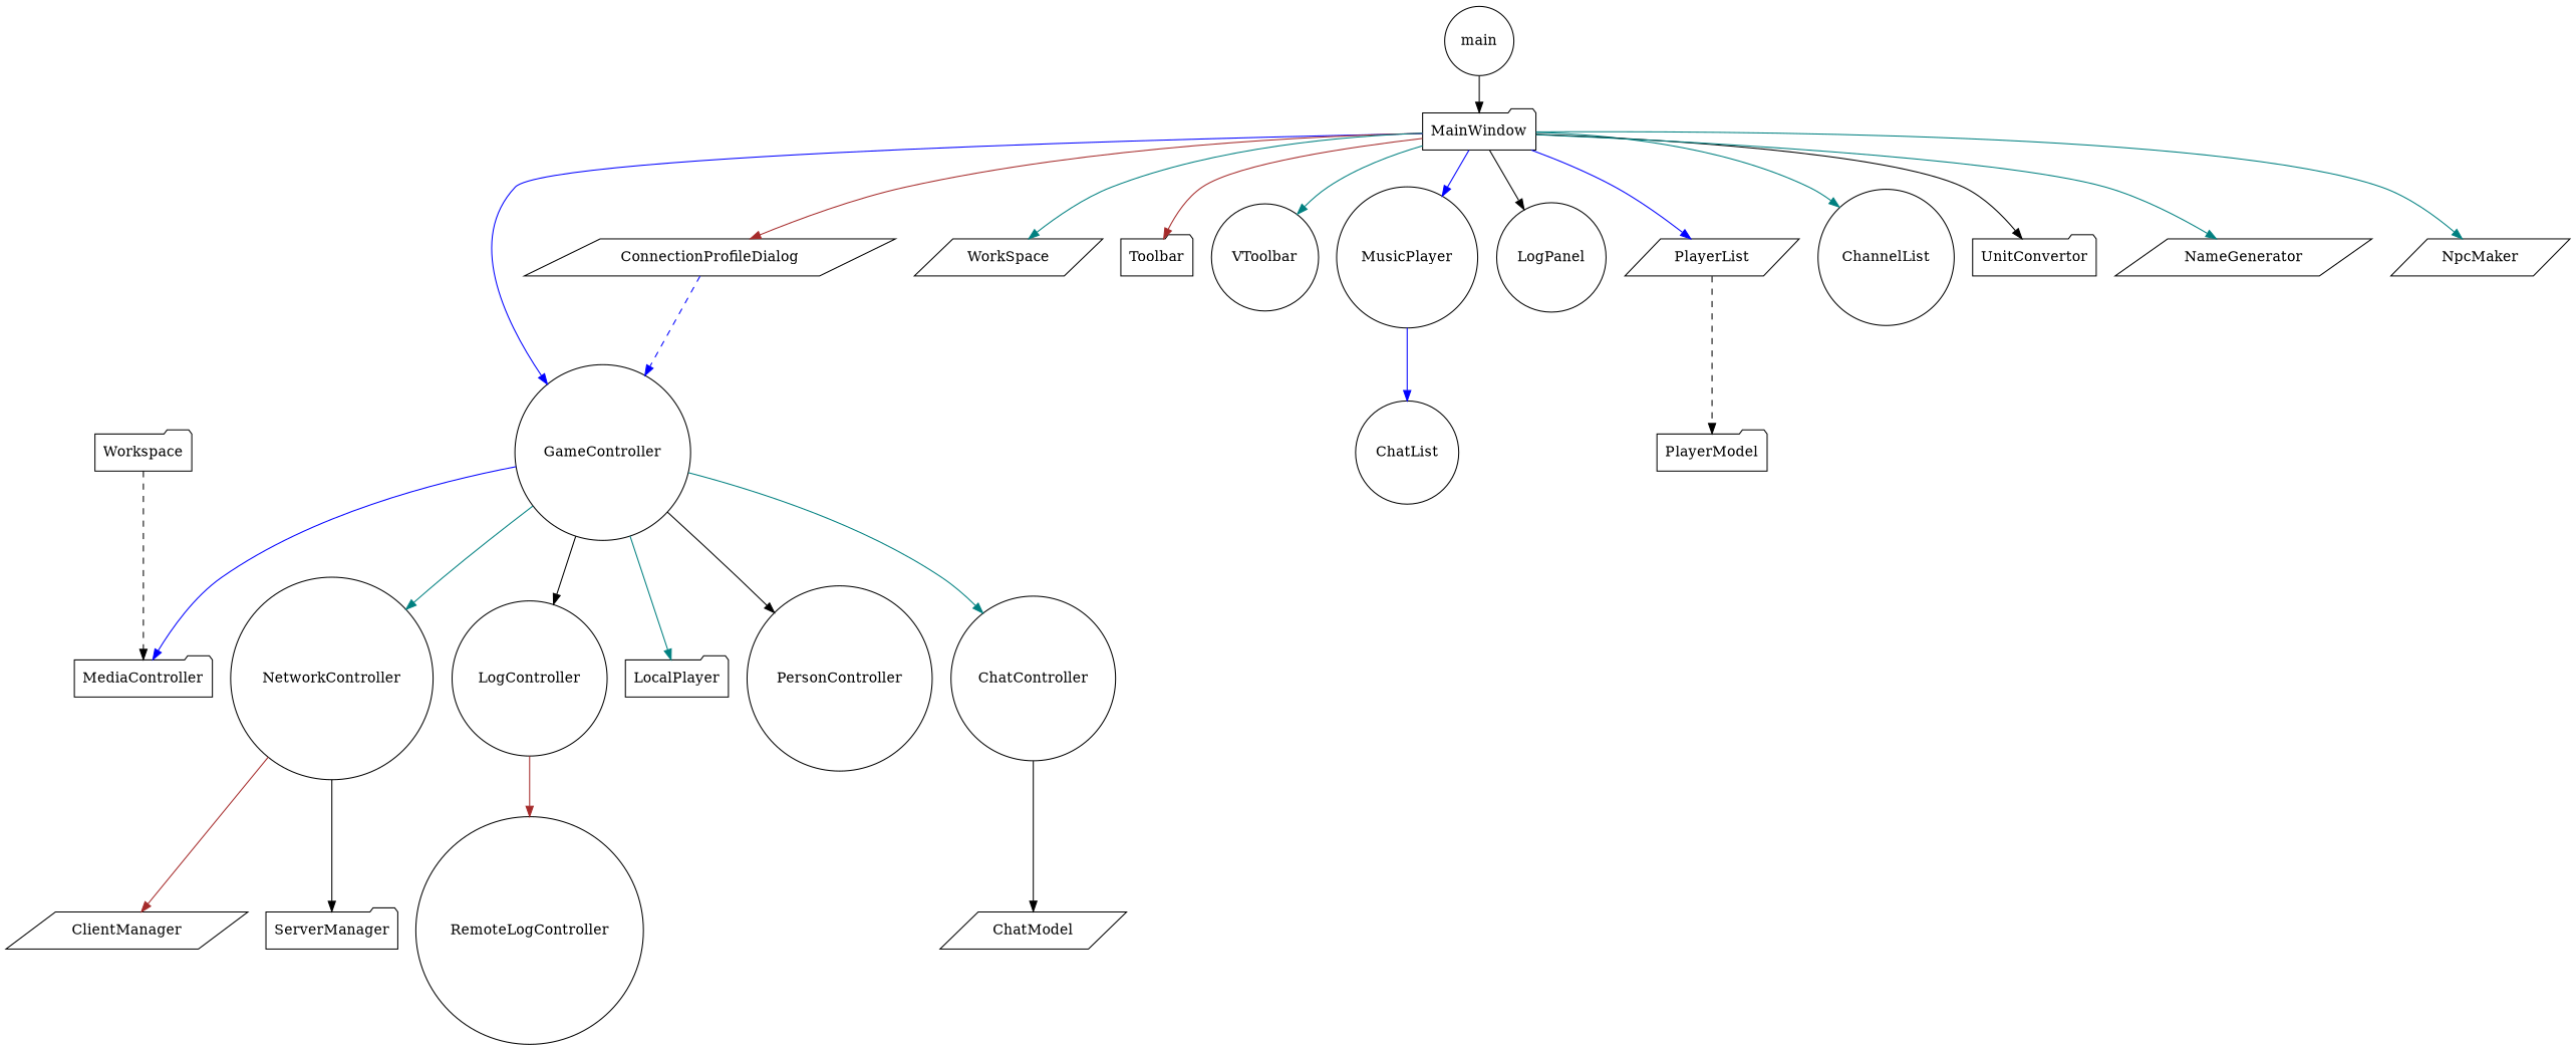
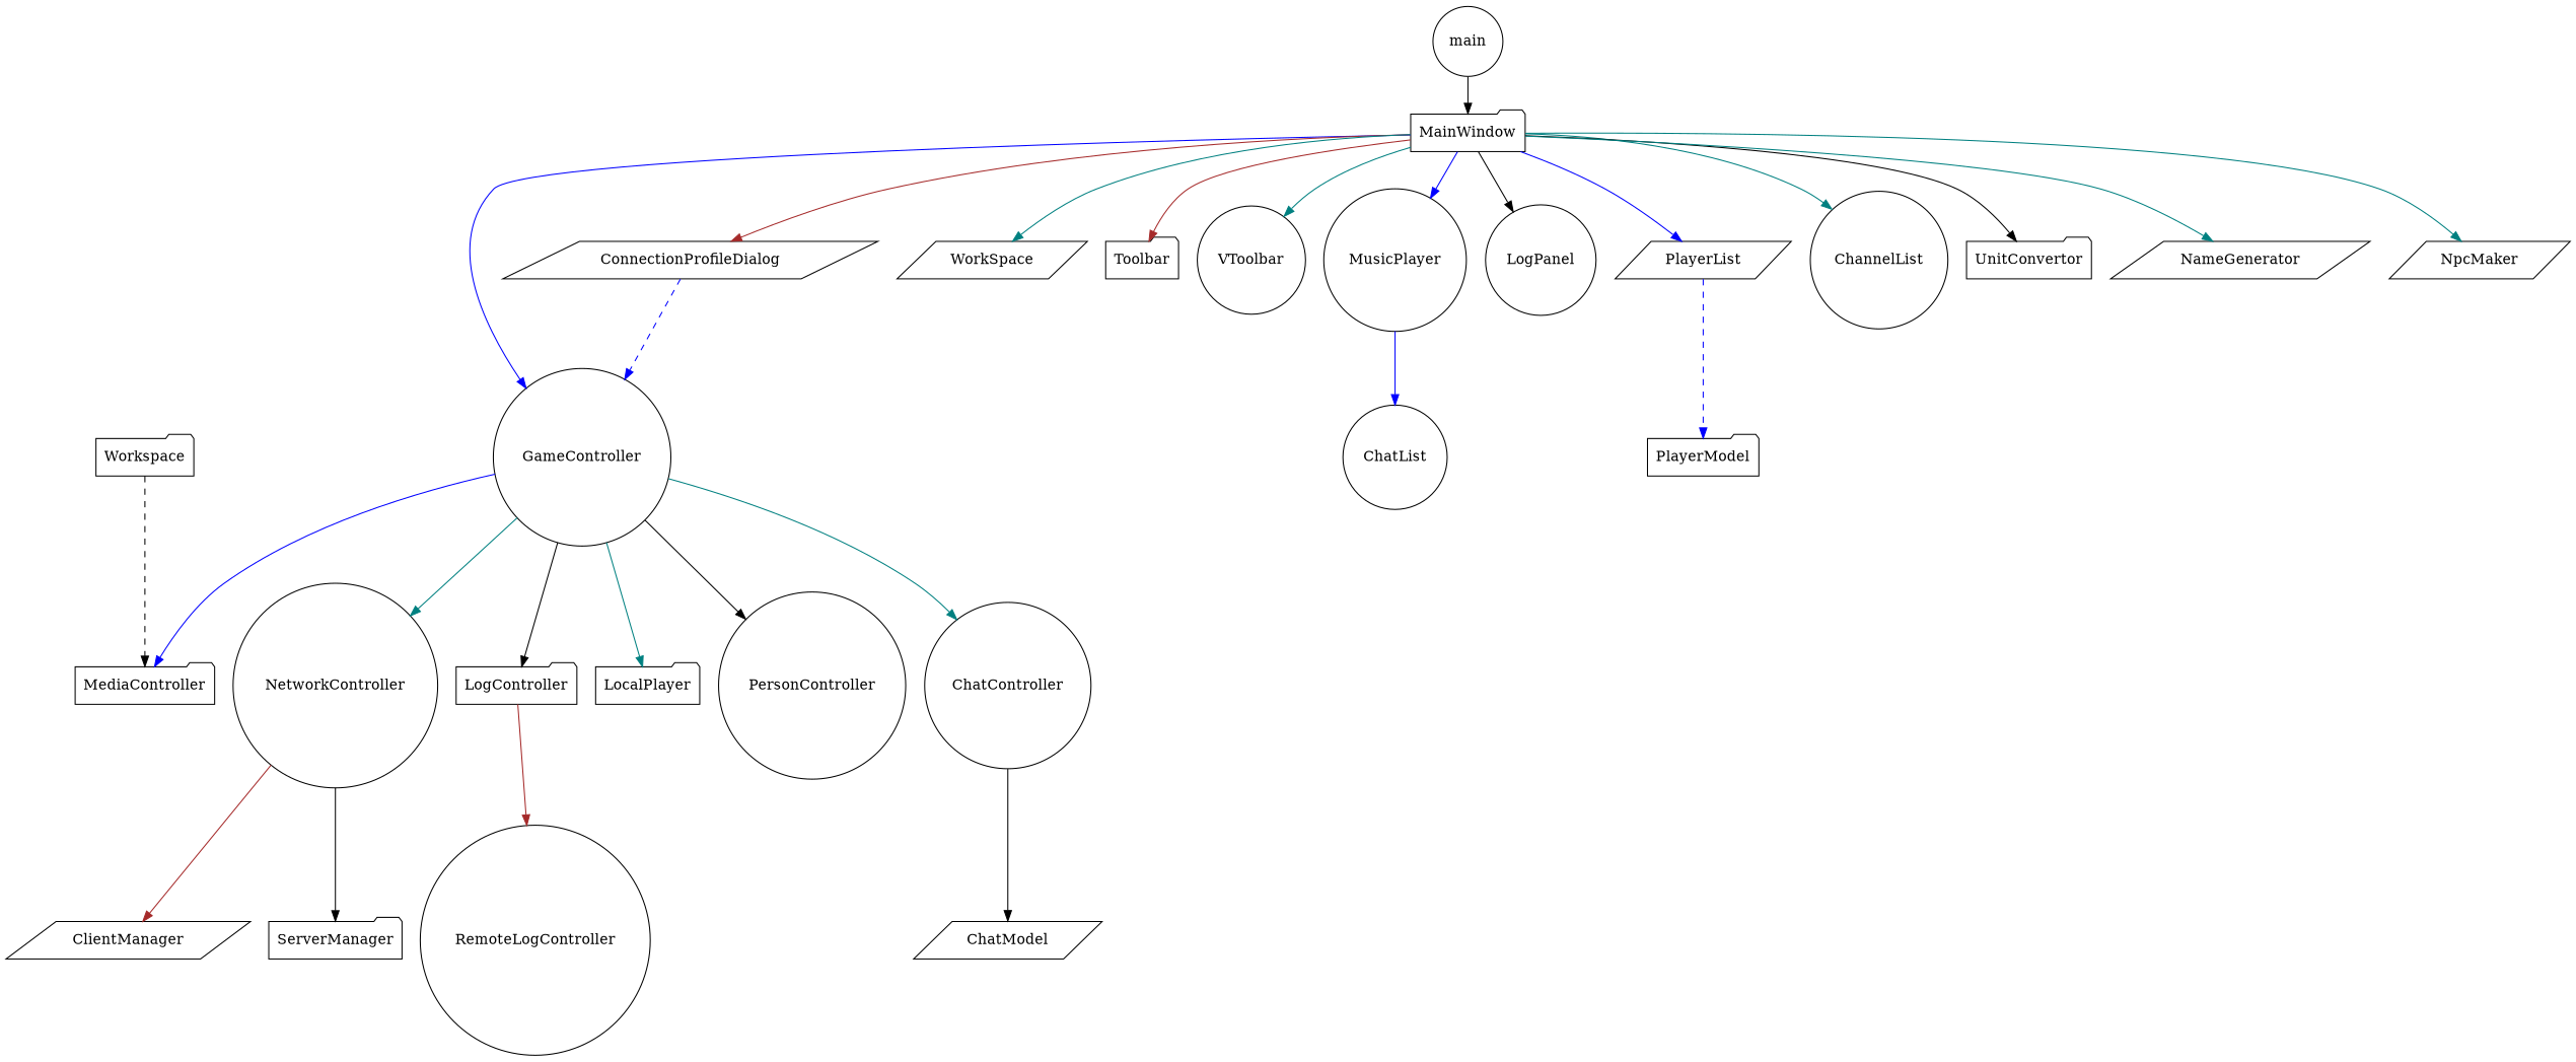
  digraph {
    node [shape=circle]
    edge [color=teal]
    MainWindow [shape=folder]
    main
    GameController
    ConnectionProfileDialog [shape=parallelogram]
    WorkSpace [shape=parallelogram]
    Toolbar [shape=folder]
    VToolbar
    MusicPlayer
    LogPanel
    PlayerList [shape=parallelogram]
    ChannelList
    UnitConvertor [shape=folder]
    NameGenerator [shape=parallelogram]
    NpcMaker [shape=parallelogram]
    NetworkController
-   LogController
+   LogController [shape=folder]
    LocalPlayer [shape=folder]
    PersonController
    MediaController [shape=folder]
    ChatController
    ChatList
    PlayerModel [shape=folder]
    ClientManager [shape=parallelogram]
    ServerManager [shape=folder]
    RemoteLogController
    ChatModel [shape=parallelogram]
    Workspace [shape=folder]
    MainWindow -> GameController [color=blue]
    MainWindow -> ConnectionProfileDialog [color=brown]
    MainWindow -> WorkSpace
    MainWindow -> Toolbar [color=brown]
    MainWindow -> VToolbar
    MainWindow -> MusicPlayer [color=blue]
    MainWindow -> LogPanel [color=black]
    MainWindow -> PlayerList [color=blue]
    MainWindow -> ChannelList
    MainWindow -> UnitConvertor [color=black]
    MainWindow -> NameGenerator
    MainWindow -> NpcMaker
    main -> MainWindow [color=black]
    GameController -> NetworkController
    GameController -> LogController [color=black]
    GameController -> LocalPlayer
    GameController -> PersonController [color=black]
    GameController -> MediaController [color=blue]
    GameController -> ChatController
    ConnectionProfileDialog -> GameController [color=blue style=dashed]
    MusicPlayer -> ChatList [color=blue]
-   PlayerList -> PlayerModel [color=black style=dashed]
+   PlayerList -> PlayerModel [color=blue style=dashed]
    NetworkController -> ClientManager [color=brown]
    NetworkController -> ServerManager [color=black]
    LogController -> RemoteLogController [color=brown]
    ChatController -> ChatModel [color=black]
    Workspace -> MediaController [color=black style=dashed]
  }
